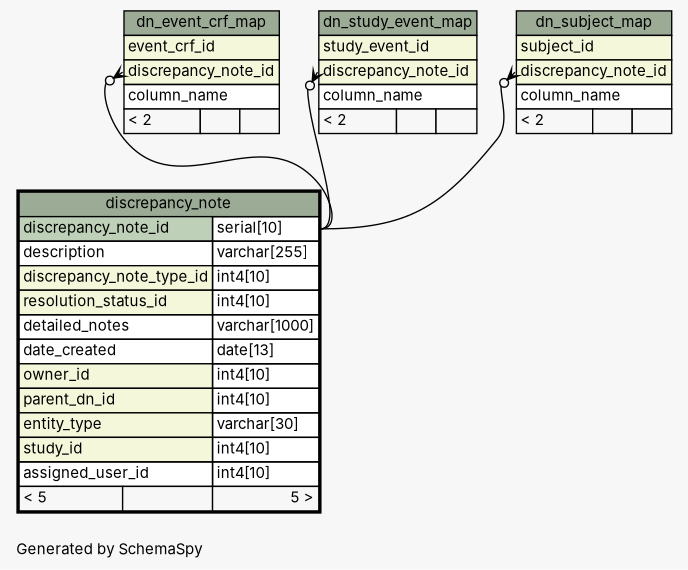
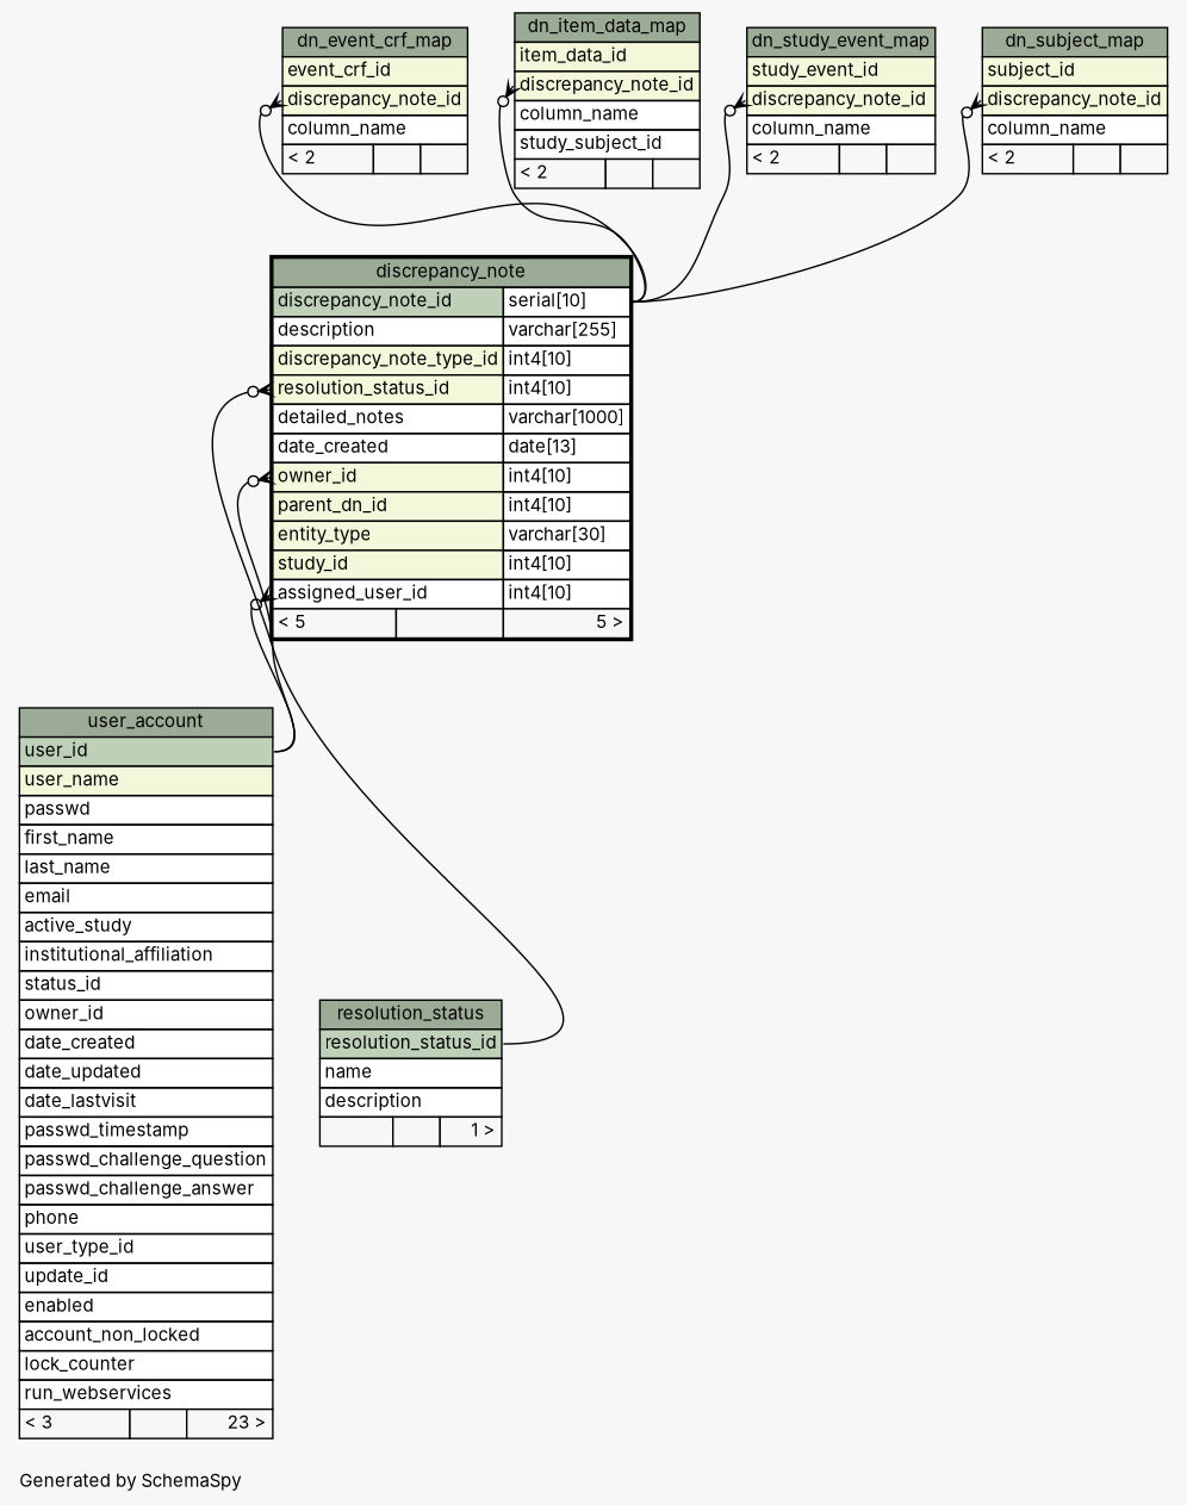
  digraph {
    bgcolor="#f7f7f7"
    fontname=Inter
    fontsize=11
    label="\nGenerated by SchemaSpy"
    labeljust=l
    nodesep=0.18
    rankdir=TB
    ranksep=0.46
    node [fontname=Inter fontsize=11 shape=plaintext]
    edge [arrowhead=none arrowsize=0.8 arrowtail=crowodot dir=back fontname=Inter headport="discrepancy_note_id.type:e" tailport="discrepancy_note_id:w"]
    n1 [label=<     <TABLE BORDER="2" CELLBORDER="1" CELLSPACING="0" BGCOLOR="#ffffff">       <TR><TD COLSPAN="3" BGCOLOR="#9bab96" ALIGN="CENTER">discrepancy_note</TD></TR>       <TR><TD PORT="discrepancy_note_id" COLSPAN="2" BGCOLOR="#bed1b8" ALIGN="LEFT">discrepancy_note_id</TD><TD PORT="discrepancy_note_id.type" ALIGN="LEFT">serial[10]</TD></TR>       <TR><TD PORT="description" COLSPAN="2" ALIGN="LEFT">description</TD><TD PORT="description.type" ALIGN="LEFT">varchar[255]</TD></TR>       <TR><TD PORT="discrepancy_note_type_id" COLSPAN="2" BGCOLOR="#f4f7da" ALIGN="LEFT">discrepancy_note_type_id</TD><TD PORT="discrepancy_note_type_id.type" ALIGN="LEFT">int4[10]</TD></TR>       <TR><TD PORT="resolution_status_id" COLSPAN="2" BGCOLOR="#f4f7da" ALIGN="LEFT">resolution_status_id</TD><TD PORT="resolution_status_id.type" ALIGN="LEFT">int4[10]</TD></TR>       <TR><TD PORT="detailed_notes" COLSPAN="2" ALIGN="LEFT">detailed_notes</TD><TD PORT="detailed_notes.type" ALIGN="LEFT">varchar[1000]</TD></TR>       <TR><TD PORT="date_created" COLSPAN="2" ALIGN="LEFT">date_created</TD><TD PORT="date_created.type" ALIGN="LEFT">date[13]</TD></TR>       <TR><TD PORT="owner_id" COLSPAN="2" BGCOLOR="#f4f7da" ALIGN="LEFT">owner_id</TD><TD PORT="owner_id.type" ALIGN="LEFT">int4[10]</TD></TR>       <TR><TD PORT="parent_dn_id" COLSPAN="2" BGCOLOR="#f4f7da" ALIGN="LEFT">parent_dn_id</TD><TD PORT="parent_dn_id.type" ALIGN="LEFT">int4[10]</TD></TR>       <TR><TD PORT="entity_type" COLSPAN="2" BGCOLOR="#f4f7da" ALIGN="LEFT">entity_type</TD><TD PORT="entity_type.type" ALIGN="LEFT">varchar[30]</TD></TR>       <TR><TD PORT="study_id" COLSPAN="2" BGCOLOR="#f4f7da" ALIGN="LEFT">study_id</TD><TD PORT="study_id.type" ALIGN="LEFT">int4[10]</TD></TR>       <TR><TD PORT="assigned_user_id" COLSPAN="2" ALIGN="LEFT">assigned_user_id</TD><TD PORT="assigned_user_id.type" ALIGN="LEFT">int4[10]</TD></TR>       <TR><TD ALIGN="LEFT" BGCOLOR="#f7f7f7">&lt; 5</TD><TD ALIGN="RIGHT" BGCOLOR="#f7f7f7">  </TD><TD ALIGN="RIGHT" BGCOLOR="#f7f7f7">5 &gt;</TD></TR>     </TABLE>>]
+   n2 [label=<     <TABLE BORDER="0" CELLBORDER="1" CELLSPACING="0" BGCOLOR="#ffffff">       <TR><TD COLSPAN="3" BGCOLOR="#9bab96" ALIGN="CENTER">user_account</TD></TR>       <TR><TD PORT="user_id" COLSPAN="3" BGCOLOR="#bed1b8" ALIGN="LEFT">user_id</TD></TR>       <TR><TD PORT="user_name" COLSPAN="3" BGCOLOR="#f4f7da" ALIGN="LEFT">user_name</TD></TR>       <TR><TD PORT="passwd" COLSPAN="3" ALIGN="LEFT">passwd</TD></TR>       <TR><TD PORT="first_name" COLSPAN="3" ALIGN="LEFT">first_name</TD></TR>       <TR><TD PORT="last_name" COLSPAN="3" ALIGN="LEFT">last_name</TD></TR>       <TR><TD PORT="email" COLSPAN="3" ALIGN="LEFT">email</TD></TR>       <TR><TD PORT="active_study" COLSPAN="3" ALIGN="LEFT">active_study</TD></TR>       <TR><TD PORT="institutional_affiliation" COLSPAN="3" ALIGN="LEFT">institutional_affiliation</TD></TR>       <TR><TD PORT="status_id" COLSPAN="3" ALIGN="LEFT">status_id</TD></TR>       <TR><TD PORT="owner_id" COLSPAN="3" ALIGN="LEFT">owner_id</TD></TR>       <TR><TD PORT="date_created" COLSPAN="3" ALIGN="LEFT">date_created</TD></TR>       <TR><TD PORT="date_updated" COLSPAN="3" ALIGN="LEFT">date_updated</TD></TR>       <TR><TD PORT="date_lastvisit" COLSPAN="3" ALIGN="LEFT">date_lastvisit</TD></TR>       <TR><TD PORT="passwd_timestamp" COLSPAN="3" ALIGN="LEFT">passwd_timestamp</TD></TR>       <TR><TD PORT="passwd_challenge_question" COLSPAN="3" ALIGN="LEFT">passwd_challenge_question</TD></TR>       <TR><TD PORT="passwd_challenge_answer" COLSPAN="3" ALIGN="LEFT">passwd_challenge_answer</TD></TR>       <TR><TD PORT="phone" COLSPAN="3" ALIGN="LEFT">phone</TD></TR>       <TR><TD PORT="user_type_id" COLSPAN="3" ALIGN="LEFT">user_type_id</TD></TR>       <TR><TD PORT="update_id" COLSPAN="3" ALIGN="LEFT">update_id</TD></TR>       <TR><TD PORT="enabled" COLSPAN="3" ALIGN="LEFT">enabled</TD></TR>       <TR><TD PORT="account_non_locked" COLSPAN="3" ALIGN="LEFT">account_non_locked</TD></TR>       <TR><TD PORT="lock_counter" COLSPAN="3" ALIGN="LEFT">lock_counter</TD></TR>       <TR><TD PORT="run_webservices" COLSPAN="3" ALIGN="LEFT">run_webservices</TD></TR>       <TR><TD ALIGN="LEFT" BGCOLOR="#f7f7f7">&lt; 3</TD><TD ALIGN="RIGHT" BGCOLOR="#f7f7f7">  </TD><TD ALIGN="RIGHT" BGCOLOR="#f7f7f7">23 &gt;</TD></TR>     </TABLE>>]
+   n3 [label=<     <TABLE BORDER="0" CELLBORDER="1" CELLSPACING="0" BGCOLOR="#ffffff">       <TR><TD COLSPAN="3" BGCOLOR="#9bab96" ALIGN="CENTER">resolution_status</TD></TR>       <TR><TD PORT="resolution_status_id" COLSPAN="3" BGCOLOR="#bed1b8" ALIGN="LEFT">resolution_status_id</TD></TR>       <TR><TD PORT="name" COLSPAN="3" ALIGN="LEFT">name</TD></TR>       <TR><TD PORT="description" COLSPAN="3" ALIGN="LEFT">description</TD></TR>       <TR><TD ALIGN="LEFT" BGCOLOR="#f7f7f7">  </TD><TD ALIGN="RIGHT" BGCOLOR="#f7f7f7">  </TD><TD ALIGN="RIGHT" BGCOLOR="#f7f7f7">1 &gt;</TD></TR>     </TABLE>>]
    n4 [label=<     <TABLE BORDER="0" CELLBORDER="1" CELLSPACING="0" BGCOLOR="#ffffff">       <TR><TD COLSPAN="3" BGCOLOR="#9bab96" ALIGN="CENTER">dn_event_crf_map</TD></TR>       <TR><TD PORT="event_crf_id" COLSPAN="3" BGCOLOR="#f4f7da" ALIGN="LEFT">event_crf_id</TD></TR>       <TR><TD PORT="discrepancy_note_id" COLSPAN="3" BGCOLOR="#f4f7da" ALIGN="LEFT">discrepancy_note_id</TD></TR>       <TR><TD PORT="column_name" COLSPAN="3" ALIGN="LEFT">column_name</TD></TR>       <TR><TD ALIGN="LEFT" BGCOLOR="#f7f7f7">&lt; 2</TD><TD ALIGN="RIGHT" BGCOLOR="#f7f7f7">  </TD><TD ALIGN="RIGHT" BGCOLOR="#f7f7f7">  </TD></TR>     </TABLE>>]
+   n5 [label=<     <TABLE BORDER="0" CELLBORDER="1" CELLSPACING="0" BGCOLOR="#ffffff">       <TR><TD COLSPAN="3" BGCOLOR="#9bab96" ALIGN="CENTER">dn_item_data_map</TD></TR>       <TR><TD PORT="item_data_id" COLSPAN="3" BGCOLOR="#f4f7da" ALIGN="LEFT">item_data_id</TD></TR>       <TR><TD PORT="discrepancy_note_id" COLSPAN="3" BGCOLOR="#f4f7da" ALIGN="LEFT">discrepancy_note_id</TD></TR>       <TR><TD PORT="column_name" COLSPAN="3" ALIGN="LEFT">column_name</TD></TR>       <TR><TD PORT="study_subject_id" COLSPAN="3" ALIGN="LEFT">study_subject_id</TD></TR>       <TR><TD ALIGN="LEFT" BGCOLOR="#f7f7f7">&lt; 2</TD><TD ALIGN="RIGHT" BGCOLOR="#f7f7f7">  </TD><TD ALIGN="RIGHT" BGCOLOR="#f7f7f7">  </TD></TR>     </TABLE>>]
    n6 [label=<     <TABLE BORDER="0" CELLBORDER="1" CELLSPACING="0" BGCOLOR="#ffffff">       <TR><TD COLSPAN="3" BGCOLOR="#9bab96" ALIGN="CENTER">dn_study_event_map</TD></TR>       <TR><TD PORT="study_event_id" COLSPAN="3" BGCOLOR="#f4f7da" ALIGN="LEFT">study_event_id</TD></TR>       <TR><TD PORT="discrepancy_note_id" COLSPAN="3" BGCOLOR="#f4f7da" ALIGN="LEFT">discrepancy_note_id</TD></TR>       <TR><TD PORT="column_name" COLSPAN="3" ALIGN="LEFT">column_name</TD></TR>       <TR><TD ALIGN="LEFT" BGCOLOR="#f7f7f7">&lt; 2</TD><TD ALIGN="RIGHT" BGCOLOR="#f7f7f7">  </TD><TD ALIGN="RIGHT" BGCOLOR="#f7f7f7">  </TD></TR>     </TABLE>>]
    n7 [label=<     <TABLE BORDER="0" CELLBORDER="1" CELLSPACING="0" BGCOLOR="#ffffff">       <TR><TD COLSPAN="3" BGCOLOR="#9bab96" ALIGN="CENTER">dn_subject_map</TD></TR>       <TR><TD PORT="subject_id" COLSPAN="3" BGCOLOR="#f4f7da" ALIGN="LEFT">subject_id</TD></TR>       <TR><TD PORT="discrepancy_note_id" COLSPAN="3" BGCOLOR="#f4f7da" ALIGN="LEFT">discrepancy_note_id</TD></TR>       <TR><TD PORT="column_name" COLSPAN="3" ALIGN="LEFT">column_name</TD></TR>       <TR><TD ALIGN="LEFT" BGCOLOR="#f7f7f7">&lt; 2</TD><TD ALIGN="RIGHT" BGCOLOR="#f7f7f7">  </TD><TD ALIGN="RIGHT" BGCOLOR="#f7f7f7">  </TD></TR>     </TABLE>>]
+   n1 -> n2 [headport="user_id:e" tailport="assigned_user_id:w"]
+   n1 -> n2 [headport="user_id:e" tailport="owner_id:w"]
+   n1 -> n3 [headport="resolution_status_id:e" tailport="resolution_status_id:w"]
    n4 -> n1
+   n5 -> n1
    n6 -> n1
    n7 -> n1
  }
